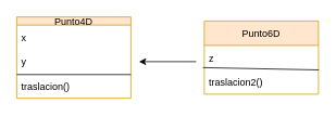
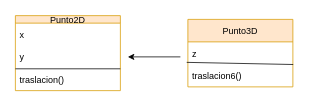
  <mxCell id="0" />
  <mxCell id="1" parent="0" />
- <mxCell id="2" value="Punto4D" style="swimlane;fontStyle=0;childLayout=stackLayout;horizontal=1;startSize=10;horizontalStack=0;resizeParent=1;resizeParentMax=0;resizeLast=0;collapsible=1;marginBottom=0;fillColor=#ffe6cc;strokeColor=#d79b00;" vertex="1" parent="1"><mxGeometry x="20" y="20" width="140" height="100" as="geometry" /></mxCell>
+ <mxCell id="2" value="Punto2D" style="swimlane;fontStyle=0;childLayout=stackLayout;horizontal=1;startSize=10;horizontalStack=0;resizeParent=1;resizeParentMax=0;resizeLast=0;collapsible=1;marginBottom=0;fillColor=#ffe6cc;strokeColor=#d79b00;" vertex="1" parent="1"><mxGeometry x="20" y="20" width="140" height="100" as="geometry" /></mxCell>
  <mxCell id="3" value="x" style="text;strokeColor=none;fillColor=none;align=left;verticalAlign=middle;spacingLeft=4;spacingRight=4;overflow=hidden;points=[[0,0.5],[1,0.5]];portConstraint=eastwest;rotatable=0;" vertex="1" parent="2"><mxGeometry y="10" width="140" height="30" as="geometry" /></mxCell>
  <mxCell id="4" value="y" style="text;strokeColor=none;fillColor=none;align=left;verticalAlign=middle;spacingLeft=4;spacingRight=4;overflow=hidden;points=[[0,0.5],[1,0.5]];portConstraint=eastwest;rotatable=0;" vertex="1" parent="2"><mxGeometry y="40" width="140" height="30" as="geometry" /></mxCell>
  <mxCell id="5" value="traslacion()" style="text;strokeColor=none;fillColor=none;align=left;verticalAlign=middle;spacingLeft=4;spacingRight=4;overflow=hidden;points=[[0,0.5],[1,0.5]];portConstraint=eastwest;rotatable=0;" vertex="1" parent="2"><mxGeometry y="70" width="140" height="30" as="geometry" /></mxCell>
  <mxCell id="6" value="" style="endArrow=none;html=1;exitX=0;exitY=0.03;exitDx=0;exitDy=0;exitPerimeter=0;entryX=1;entryY=0.03;entryDx=0;entryDy=0;entryPerimeter=0;" edge="1" parent="2" source="5" target="5"><mxGeometry width="50" height="50" relative="1" as="geometry"><mxPoint x="100" y="105" as="sourcePoint" /><mxPoint x="150" y="55" as="targetPoint" /></mxGeometry></mxCell>
- <mxCell id="7" value="Punto6D" style="swimlane;fontStyle=0;childLayout=stackLayout;horizontal=1;startSize=30;horizontalStack=0;resizeParent=1;resizeParentMax=0;resizeLast=0;collapsible=1;marginBottom=0;fillColor=#ffe6cc;strokeColor=#d79b00;" vertex="1" parent="1"><mxGeometry x="250" y="25" width="140" height="90" as="geometry" /></mxCell>
+ <mxCell id="7" value="Punto3D" style="swimlane;fontStyle=0;childLayout=stackLayout;horizontal=1;startSize=30;horizontalStack=0;resizeParent=1;resizeParentMax=0;resizeLast=0;collapsible=1;marginBottom=0;fillColor=#ffe6cc;strokeColor=#d79b00;" vertex="1" parent="1"><mxGeometry x="250" y="25" width="140" height="90" as="geometry" /></mxCell>
  <mxCell id="8" value="z" style="text;strokeColor=none;fillColor=none;align=left;verticalAlign=middle;spacingLeft=4;spacingRight=4;overflow=hidden;points=[[0,0.5],[1,0.5]];portConstraint=eastwest;rotatable=0;" vertex="1" parent="7"><mxGeometry y="30" width="140" height="30" as="geometry" /></mxCell>
- <mxCell id="9" value="traslacion2()" style="text;strokeColor=none;fillColor=none;align=left;verticalAlign=middle;spacingLeft=4;spacingRight=4;overflow=hidden;points=[[0,0.5],[1,0.5]];portConstraint=eastwest;rotatable=0;" vertex="1" parent="7"><mxGeometry y="60" width="140" height="30" as="geometry" /></mxCell>
+ <mxCell id="9" value="traslacion6()" style="text;strokeColor=none;fillColor=none;align=left;verticalAlign=middle;spacingLeft=4;spacingRight=4;overflow=hidden;points=[[0,0.5],[1,0.5]];portConstraint=eastwest;rotatable=0;" vertex="1" parent="7"><mxGeometry y="60" width="140" height="30" as="geometry" /></mxCell>
  <mxCell id="10" value="" style="endArrow=none;html=1;exitX=-0.011;exitY=-0.089;exitDx=0;exitDy=0;exitPerimeter=0;entryX=1.003;entryY=0.006;entryDx=0;entryDy=0;entryPerimeter=0;" edge="1" parent="7" source="9" target="9"><mxGeometry width="50" height="50" relative="1" as="geometry"><mxPoint x="-130" y="100" as="sourcePoint" /><mxPoint x="-80" y="50" as="targetPoint" /></mxGeometry></mxCell>
  <mxCell id="11" value="" style="endArrow=classic;html=1;" edge="1" parent="1"><mxGeometry width="50" height="50" relative="1" as="geometry"><mxPoint x="240" y="75" as="sourcePoint" /><mxPoint x="170" y="75" as="targetPoint" /></mxGeometry></mxCell>
